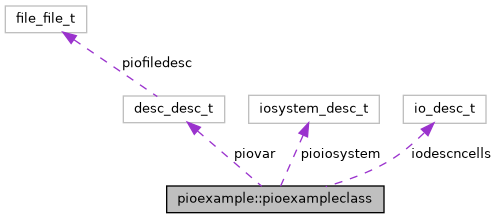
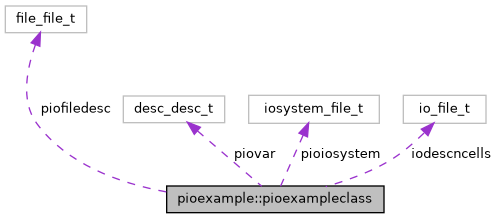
  digraph {
    node [color=grey75 fillcolor=white fontname=Helvetica fontsize=10 shape=record style=filled]
    edge [color=darkorchid3 dir=back fontname=Helvetica fontsize=10 labelfontname=Helvetica labelfontsize=10 style=dashed]
    n1 [color=black fillcolor=grey75 fontcolor=black height=0.2 label="pioexample::pioexampleclass" width=0.4]
    n2 [height=0.2 label=file_file_t width=0.4]
-   n3 [height=0.2 label=iosystem_desc_t width=0.4]
-   n4 [height=0.2 label=io_desc_t width=0.4]
+   n3 [height=0.2 label=iosystem_file_t width=0.4]
+   n4 [height=0.2 label=io_file_t width=0.4]
    n5 [height=0.2 label=desc_desc_t width=0.4]
-   n2 -> n5 [label=" piofiledesc"]
+   n2 -> n1 [label=" piofiledesc"]
    n3 -> n1 [label=" pioiosystem"]
    n4 -> n1 [label=" iodescncells"]
    n5 -> n1 [label=" piovar"]
  }
